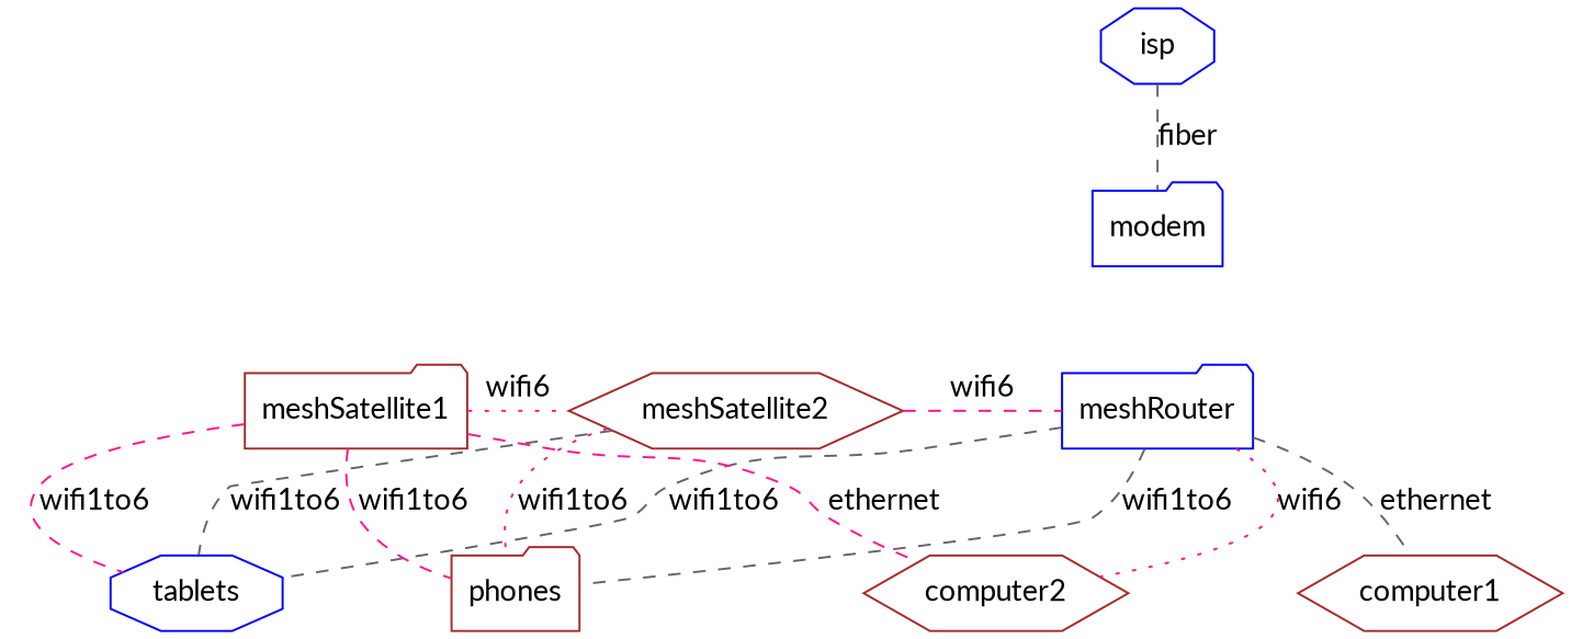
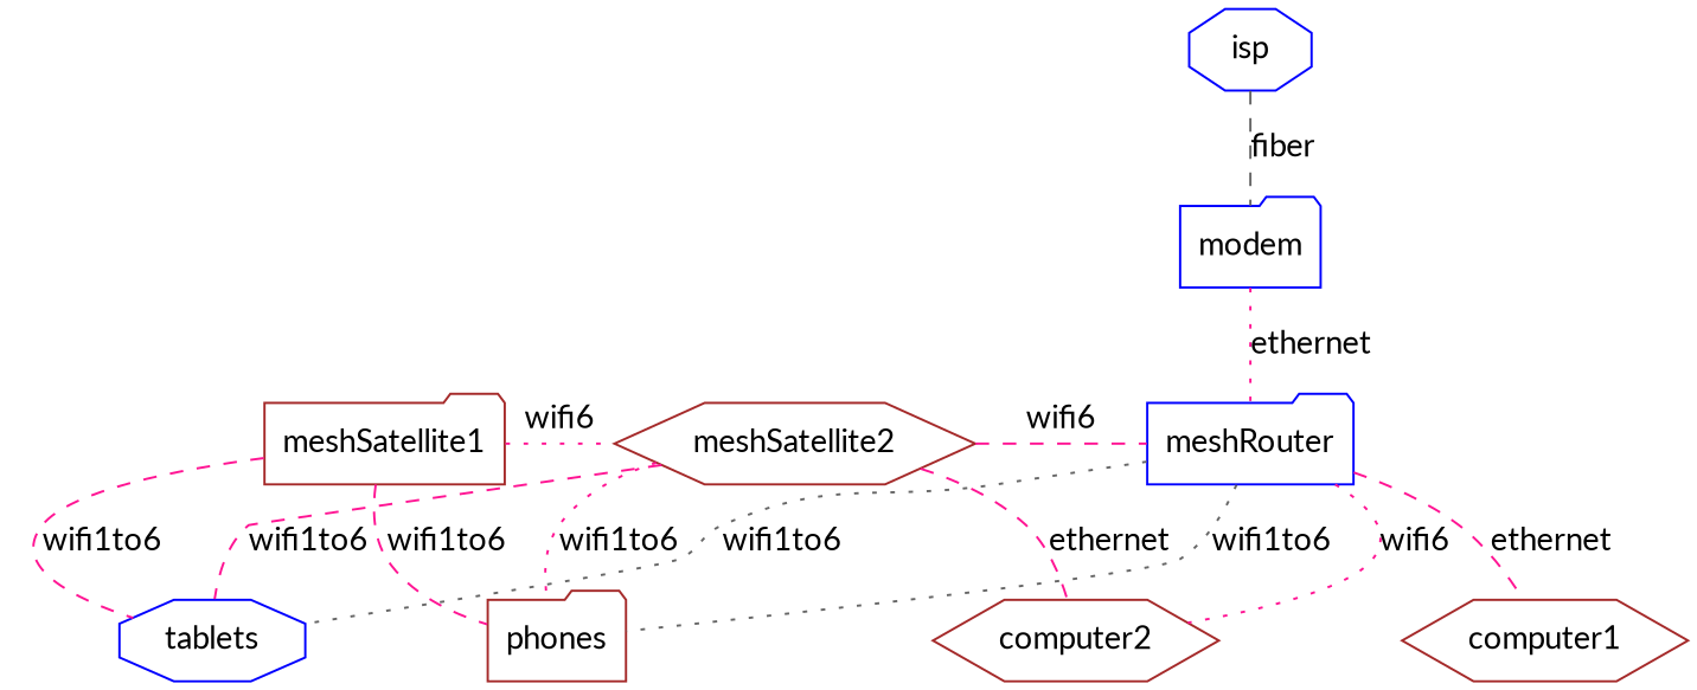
  graph {
    fontname=Lato
    node [color=brown fontname=Lato shape=folder]
    edge [color=deeppink fontname=Lato style=dashed]
    meshRouter [color=blue]
    meshSatellite1
    meshSatellite2 [shape=hexagon]
    computer1 [shape=hexagon]
    phones
    tablets [color=blue shape=octagon]
    computer2 [shape=hexagon]
    isp [color=blue shape=octagon]
    modem [color=blue]
    subgraph sub_1 {
      rank=same
      meshRouter
      meshSatellite1
      meshSatellite2
    }
-   meshRouter -- computer1 [color=gray40 label=ethernet]
-   meshRouter -- phones [color=gray40 label=wifi1to6]
-   meshRouter -- tablets [color=gray40 label=wifi1to6]
+   meshRouter -- computer1 [label=ethernet]
+   meshRouter -- phones [color=gray40 label=wifi1to6 style=dotted]
+   meshRouter -- tablets [color=gray40 label=wifi1to6 style=dotted]
    meshRouter -- computer2 [label=wifi6 style=dotted]
    meshSatellite1 -- meshSatellite2 [label=wifi6 style=dotted]
    meshSatellite1 -- phones [label=wifi1to6]
    meshSatellite1 -- tablets [label=wifi1to6]
-   meshSatellite1 -- computer2 [label=ethernet]
+   meshSatellite2 -- computer2 [label=ethernet]
    meshSatellite2 -- meshRouter [label=wifi6]
    meshSatellite2 -- phones [label=wifi1to6 style=dotted]
-   meshSatellite2 -- tablets [color=gray40 label=wifi1to6]
+   meshSatellite2 -- tablets [label=wifi1to6]
    isp -- modem [color=gray40 label=fiber]
+   modem -- meshRouter [label=ethernet style=dotted]
  }
